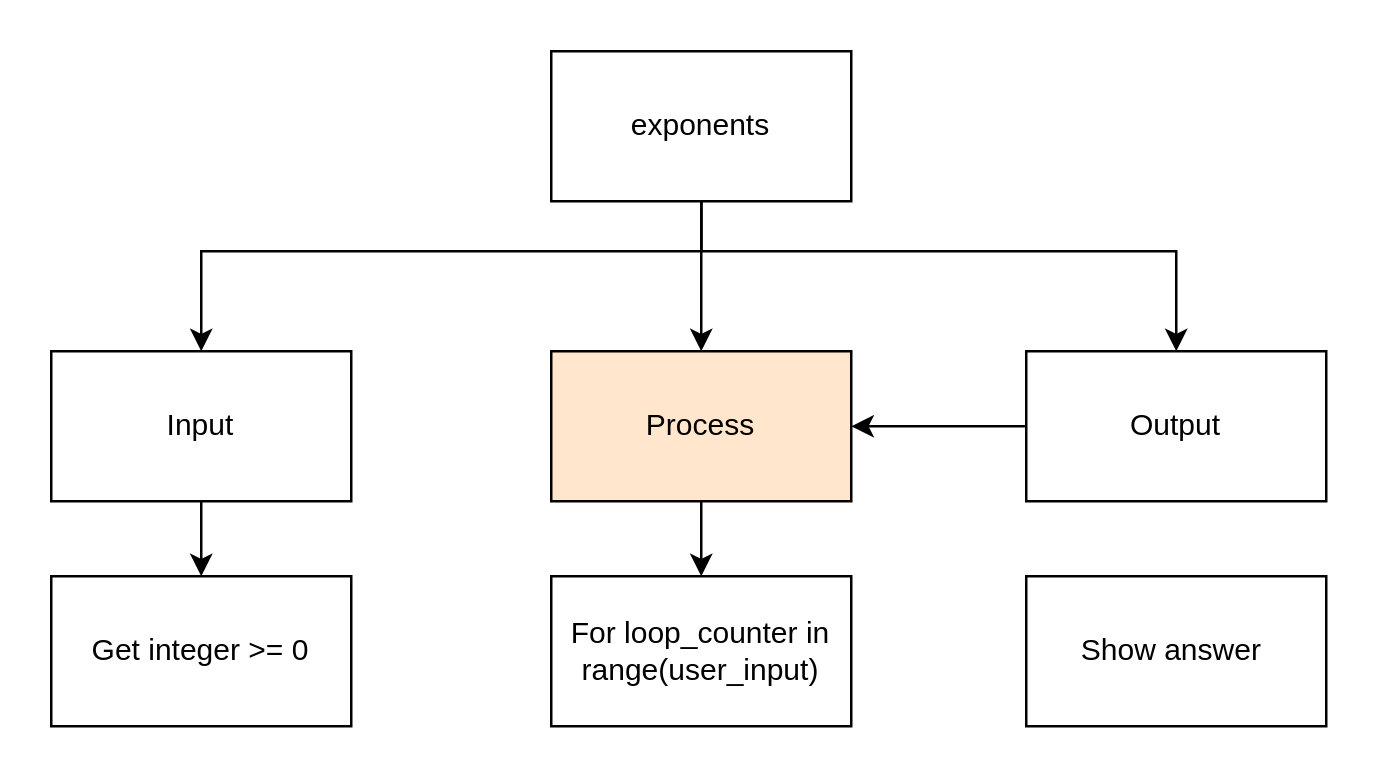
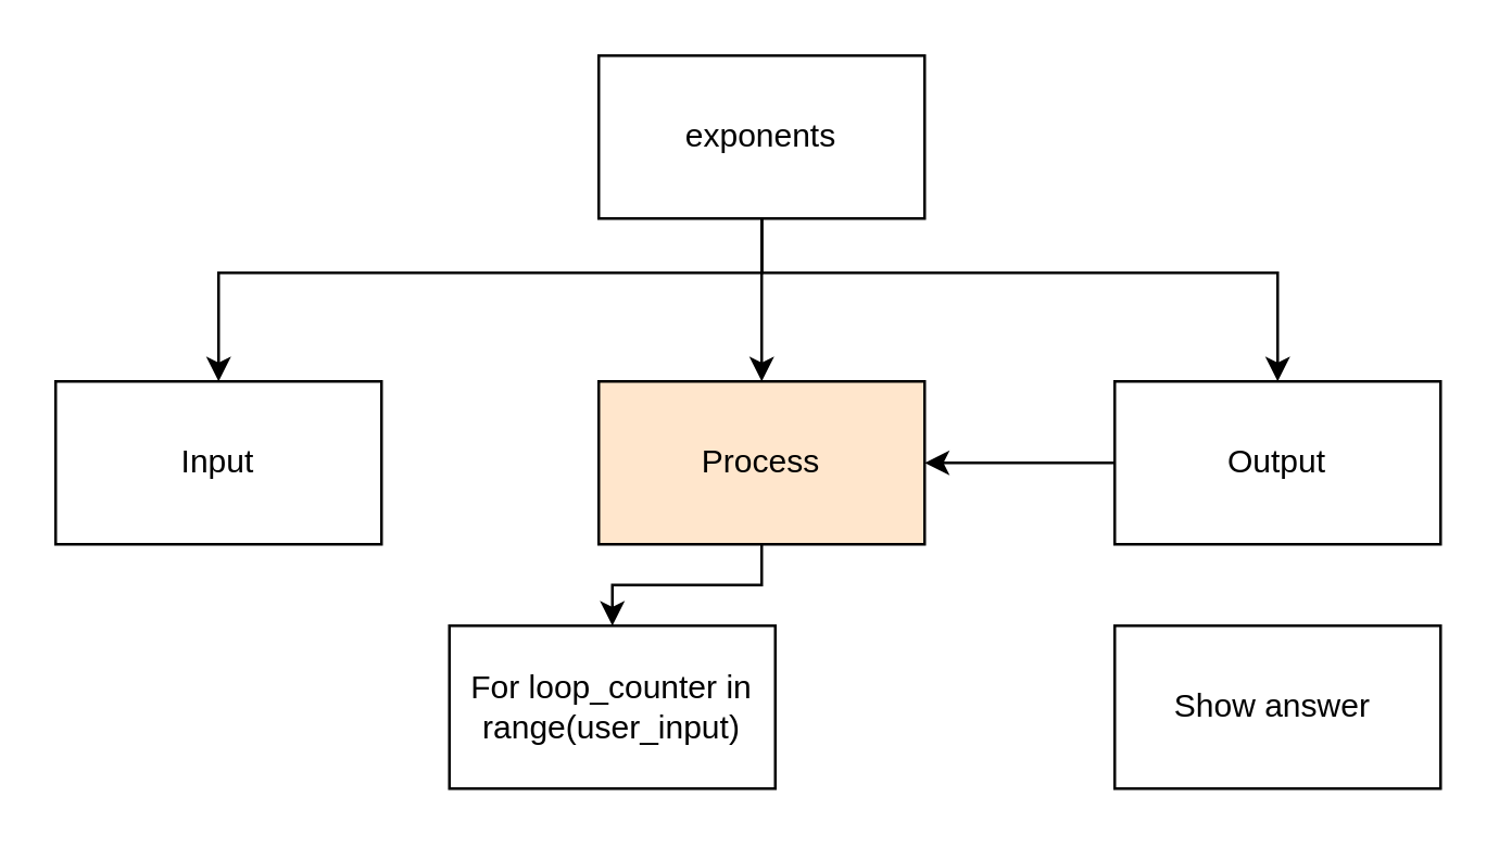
  <mxCell id="0" />
  <mxCell id="1" parent="0" />
  <mxCell id="2" style="edgeStyle=none;html=1;entryX=0.5;entryY=0;entryDx=0;entryDy=0;" edge="1" parent="1" source="5" target="7"><mxGeometry relative="1" as="geometry" /></mxCell>
  <mxCell id="3" style="edgeStyle=orthogonalEdgeStyle;html=1;rounded=0;" edge="1" parent="1" source="5" target="9"><mxGeometry relative="1" as="geometry"><Array as="points"><mxPoint x="280" y="100" /><mxPoint x="80" y="100" /></Array></mxGeometry></mxCell>
  <mxCell id="4" style="edgeStyle=orthogonalEdgeStyle;rounded=0;html=1;" edge="1" parent="1" source="5" target="11"><mxGeometry relative="1" as="geometry"><Array as="points"><mxPoint x="280" y="100" /><mxPoint x="470" y="100" /></Array></mxGeometry></mxCell>
  <mxCell id="5" value="&amp;nbsp;exponents&amp;nbsp;" style="rounded=0;whiteSpace=wrap;html=1;" vertex="1" parent="1"><mxGeometry x="220" y="20" width="120" height="60" as="geometry" /></mxCell>
  <mxCell id="6" style="edgeStyle=orthogonalEdgeStyle;rounded=0;html=1;" edge="1" parent="1" source="7" target="13"><mxGeometry relative="1" as="geometry" /></mxCell>
  <mxCell id="7" value="Process" style="rounded=0;whiteSpace=wrap;html=1;fillColor=#ffe6cc;" vertex="1" parent="1"><mxGeometry x="220" y="140" width="120" height="60" as="geometry" /></mxCell>
- <mxCell id="8" style="edgeStyle=orthogonalEdgeStyle;rounded=0;html=1;" edge="1" parent="1" source="9" target="12"><mxGeometry relative="1" as="geometry"><Array as="points"><mxPoint x="80" y="250" /><mxPoint x="80" y="250" /></Array></mxGeometry></mxCell>
  <mxCell id="9" value="Input" style="rounded=0;whiteSpace=wrap;html=1;" vertex="1" parent="1"><mxGeometry x="20" y="140" width="120" height="60" as="geometry" /></mxCell>
  <mxCell id="10" style="edgeStyle=orthogonalEdgeStyle;rounded=0;html=1;" edge="1" parent="1" source="11" target="7"><mxGeometry relative="1" as="geometry" /></mxCell>
  <mxCell id="11" value="Output" style="rounded=0;whiteSpace=wrap;html=1;" vertex="1" parent="1"><mxGeometry x="410" y="140" width="120" height="60" as="geometry" /></mxCell>
- <mxCell id="12" value="Get integer &amp;gt;= 0" style="rounded=0;whiteSpace=wrap;html=1;" vertex="1" parent="1"><mxGeometry x="20" y="230" width="120" height="60" as="geometry" /></mxCell>
- <mxCell id="13" value="For loop_counter in range(user_input)" style="rounded=0;whiteSpace=wrap;html=1;" vertex="1" parent="1"><mxGeometry x="220" y="230" width="120" height="60" as="geometry" /></mxCell>
+ <mxCell id="13" value="For loop_counter in range(user_input)" style="rounded=0;whiteSpace=wrap;html=1;" vertex="1" parent="1"><mxGeometry x="165" y="230" width="120" height="60" as="geometry" /></mxCell>
  <mxCell id="14" value="Show answer&amp;nbsp;" style="rounded=0;whiteSpace=wrap;html=1;" vertex="1" parent="1"><mxGeometry x="410" y="230" width="120" height="60" as="geometry" /></mxCell>
